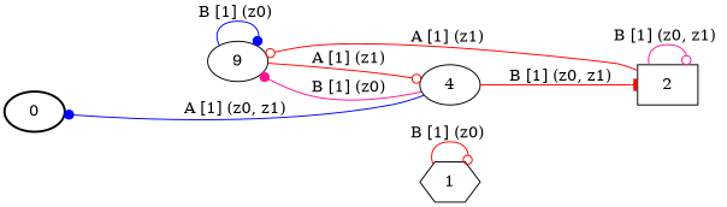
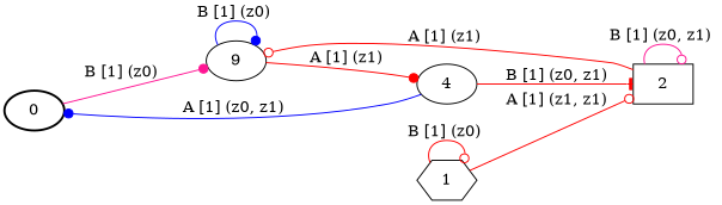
  digraph {
    rankdir=LR
    node [shape=ellipse]
    edge [arrowhead=odot color=red]
    0 [style=bold]
    1 [shape=hexagon]
    2 [shape=box]
    n4 [label=9]
    4
    1 -> 1 [label="B [1] (z0) "]
+   1 -> 2 [label="A [1] (z1, z1) "]
    2 -> 2 [color=deeppink label="B [1] (z0, z1) "]
    2 -> n4 [label="A [1] (z1) "]
    n4 -> n4 [arrowhead=dot color=blue label="B [1] (z0) "]
-   n4 -> 4 [label="A [1] (z1) "]
+   n4 -> 4 [arrowhead=dot label="A [1] (z1) "]
    4 -> 0 [arrowhead=dot color=blue label="A [1] (z0, z1) "]
    4 -> 2 [arrowhead=tee label="B [1] (z0, z1) "]
-   4 -> n4 [arrowhead=dot color=deeppink label="B [1] (z0) "]
+   0 -> n4 [arrowhead=dot color=deeppink label="B [1] (z0) "]
  }
